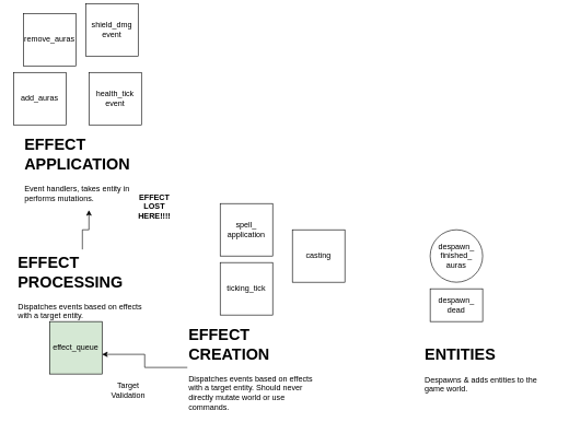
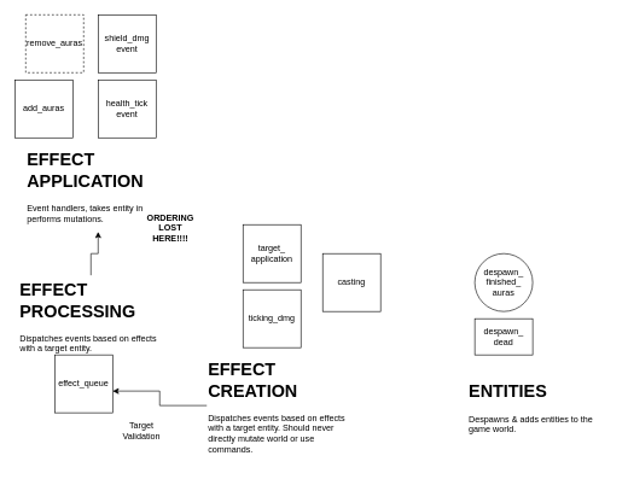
  <mxCell id="0" />
  <mxCell id="1" parent="0" />
  <mxCell id="2" value="&lt;div&gt;despawn_&lt;/div&gt;&lt;div&gt;finished_&lt;/div&gt;&lt;div&gt;auras&lt;br&gt;&lt;/div&gt;" style="ellipse;whiteSpace=wrap;html=1;aspect=fixed;" vertex="1" parent="1"><mxGeometry x="655" y="350" width="80" height="80" as="geometry" /></mxCell>
- <mxCell id="3" value="&lt;div&gt;remove_auras&lt;/div&gt;" style="whiteSpace=wrap;html=1;aspect=fixed;" vertex="1" parent="1"><mxGeometry x="35" y="20" width="80" height="80" as="geometry" /></mxCell>
+ <mxCell id="3" value="&lt;div&gt;remove_auras&lt;/div&gt;" style="whiteSpace=wrap;html=1;aspect=fixed;dashed=1;" vertex="1" parent="1"><mxGeometry x="35" y="20" width="80" height="80" as="geometry" /></mxCell>
  <mxCell id="4" value="&lt;div&gt;add_auras&lt;/div&gt;" style="whiteSpace=wrap;html=1;aspect=fixed;" vertex="1" parent="1"><mxGeometry x="20" y="110" width="80" height="80" as="geometry" /></mxCell>
- <mxCell id="5" value="ticking_tick" style="whiteSpace=wrap;html=1;aspect=fixed;" vertex="1" parent="1"><mxGeometry x="335" y="400" width="80" height="80" as="geometry" /></mxCell>
- <mxCell id="6" value="&lt;div&gt;shield_dmg&lt;/div&gt;&lt;div&gt;event&lt;br&gt;&lt;/div&gt;" style="whiteSpace=wrap;html=1;aspect=fixed;" vertex="1" parent="1"><mxGeometry x="130" y="5" width="80" height="80" as="geometry" /></mxCell>
+ <mxCell id="5" value="ticking_dmg" style="whiteSpace=wrap;html=1;aspect=fixed;" vertex="1" parent="1"><mxGeometry x="335" y="400" width="80" height="80" as="geometry" /></mxCell>
+ <mxCell id="6" value="&lt;div&gt;shield_dmg&lt;/div&gt;&lt;div&gt;event&lt;br&gt;&lt;/div&gt;" style="whiteSpace=wrap;html=1;aspect=fixed;" vertex="1" parent="1"><mxGeometry x="135" y="20" width="80" height="80" as="geometry" /></mxCell>
  <mxCell id="7" value="&lt;div&gt;despawn_&lt;/div&gt;&lt;div&gt;dead&lt;br&gt;&lt;/div&gt;" style="whiteSpace=wrap;html=1;aspect=fixed;" vertex="1" parent="1"><mxGeometry x="655" y="440" width="80" height="50" as="geometry" /></mxCell>
  <mxCell id="8" value="&lt;div&gt;health_tick&lt;/div&gt;&lt;div&gt;event&lt;br&gt;&lt;/div&gt;" style="whiteSpace=wrap;html=1;aspect=fixed;" vertex="1" parent="1"><mxGeometry x="135" y="110" width="80" height="80" as="geometry" /></mxCell>
- <mxCell id="9" value="effect_queue" style="whiteSpace=wrap;html=1;aspect=fixed;fillColor=#d5e8d4;" vertex="1" parent="1"><mxGeometry x="75" y="490" width="80" height="80" as="geometry" /></mxCell>
+ <mxCell id="9" value="effect_queue" style="whiteSpace=wrap;html=1;aspect=fixed;" vertex="1" parent="1"><mxGeometry x="75" y="490" width="80" height="80" as="geometry" /></mxCell>
  <mxCell id="10" style="edgeStyle=orthogonalEdgeStyle;rounded=0;orthogonalLoop=1;jettySize=auto;html=1;" edge="1" parent="1" source="11" target="12"><mxGeometry relative="1" as="geometry" /></mxCell>
  <mxCell id="11" value="&lt;h1 style=&quot;margin-top: 0px;&quot;&gt;EFFECT PROCESSING&lt;br&gt;&lt;/h1&gt;&lt;p&gt;Dispatches events based on effects with a target entity.&lt;br&gt;&lt;/p&gt;" style="text;html=1;whiteSpace=wrap;overflow=hidden;rounded=0;" vertex="1" parent="1"><mxGeometry x="25" y="380" width="200" height="120" as="geometry" /></mxCell>
  <mxCell id="12" value="&lt;h1 style=&quot;margin-top: 0px;&quot;&gt;EFFECT&amp;nbsp; APPLICATION&lt;br&gt;&lt;/h1&gt;&lt;p&gt;Event handlers, takes entity in performs mutations.&lt;br&gt;&lt;/p&gt;" style="text;html=1;whiteSpace=wrap;overflow=hidden;rounded=0;" vertex="1" parent="1"><mxGeometry x="35" y="200" width="200" height="120" as="geometry" /></mxCell>
  <mxCell id="13" value="&lt;h1 style=&quot;margin-top: 0px;&quot;&gt;EFFECT CREATION&lt;br&gt;&lt;/h1&gt;&lt;p&gt;Dispatches events based on effects with a target entity. Should never directly mutate world or use commands.&lt;br&gt;&lt;/p&gt;" style="text;html=1;whiteSpace=wrap;overflow=hidden;rounded=0;" vertex="1" parent="1"><mxGeometry x="285" y="490" width="200" height="140" as="geometry" /></mxCell>
- <mxCell id="14" value="&lt;div&gt;spell_&lt;/div&gt;&lt;div&gt;application&lt;/div&gt;" style="whiteSpace=wrap;html=1;aspect=fixed;" vertex="1" parent="1"><mxGeometry x="335" y="310" width="80" height="80" as="geometry" /></mxCell>
+ <mxCell id="14" value="&lt;div&gt;target_&lt;/div&gt;&lt;div&gt;application&lt;/div&gt;" style="whiteSpace=wrap;html=1;aspect=fixed;" vertex="1" parent="1"><mxGeometry x="335" y="310" width="80" height="80" as="geometry" /></mxCell>
  <mxCell id="15" value="&lt;h1 style=&quot;margin-top: 0px;&quot;&gt;ENTITIES&lt;br&gt;&lt;/h1&gt;&lt;p&gt;Despawns &amp;amp; adds entities to the game world.&lt;br&gt;&lt;/p&gt;" style="text;html=1;whiteSpace=wrap;overflow=hidden;rounded=0;" vertex="1" parent="1"><mxGeometry x="645" y="520" width="200" height="120" as="geometry" /></mxCell>
  <mxCell id="16" style="edgeStyle=orthogonalEdgeStyle;rounded=0;orthogonalLoop=1;jettySize=auto;html=1;entryX=1;entryY=0.625;entryDx=0;entryDy=0;entryPerimeter=0;" edge="1" parent="1" source="13" target="9"><mxGeometry relative="1" as="geometry" /></mxCell>
  <mxCell id="17" value="Target Validation" style="text;html=1;align=center;verticalAlign=middle;whiteSpace=wrap;rounded=0;" vertex="1" parent="1"><mxGeometry x="165" y="580" width="60" height="30" as="geometry" /></mxCell>
- <mxCell id="18" value="EFFECT LOST HERE!!!!" style="text;html=1;align=center;verticalAlign=middle;whiteSpace=wrap;rounded=0;fontStyle=1" vertex="1" parent="1"><mxGeometry x="205" y="300" width="60" height="30" as="geometry" /></mxCell>
+ <mxCell id="18" value="ORDERING LOST HERE!!!!" style="text;html=1;align=center;verticalAlign=middle;whiteSpace=wrap;rounded=0;fontStyle=1" vertex="1" parent="1"><mxGeometry x="205" y="300" width="60" height="30" as="geometry" /></mxCell>
  <mxCell id="19" value="casting" style="whiteSpace=wrap;html=1;aspect=fixed;" vertex="1" parent="1"><mxGeometry x="445" y="350" width="80" height="80" as="geometry" /></mxCell>
